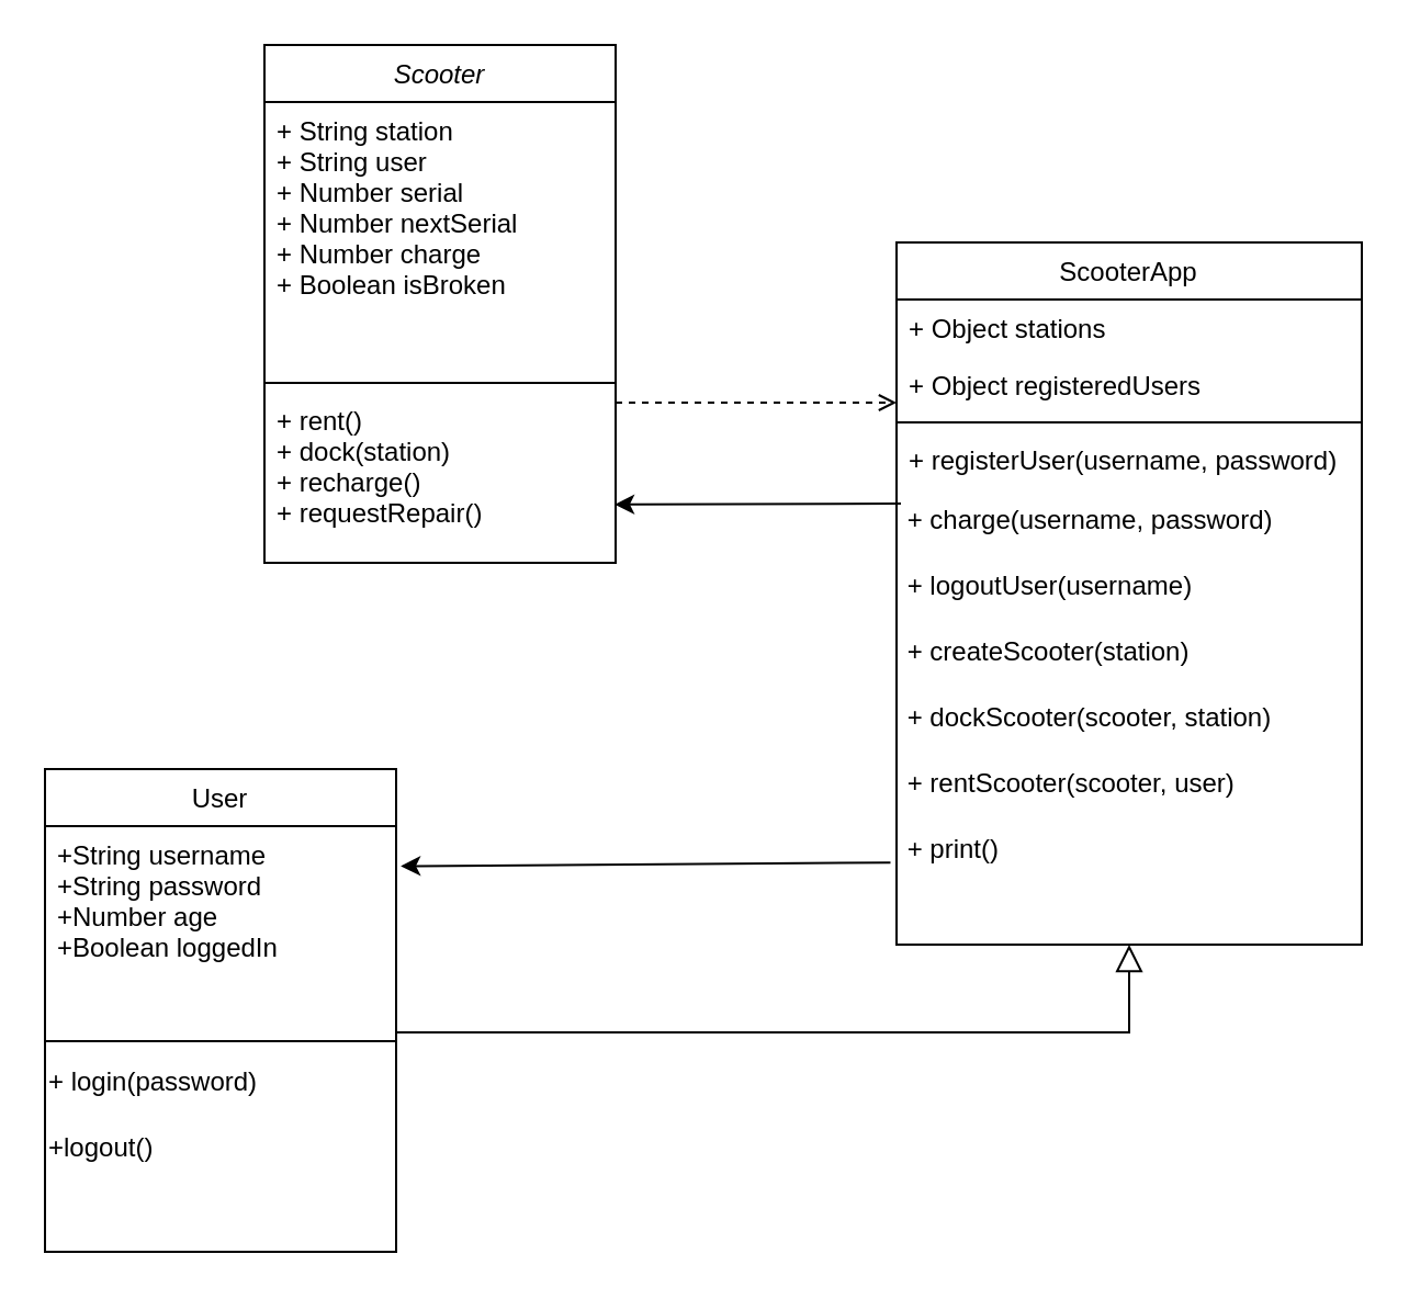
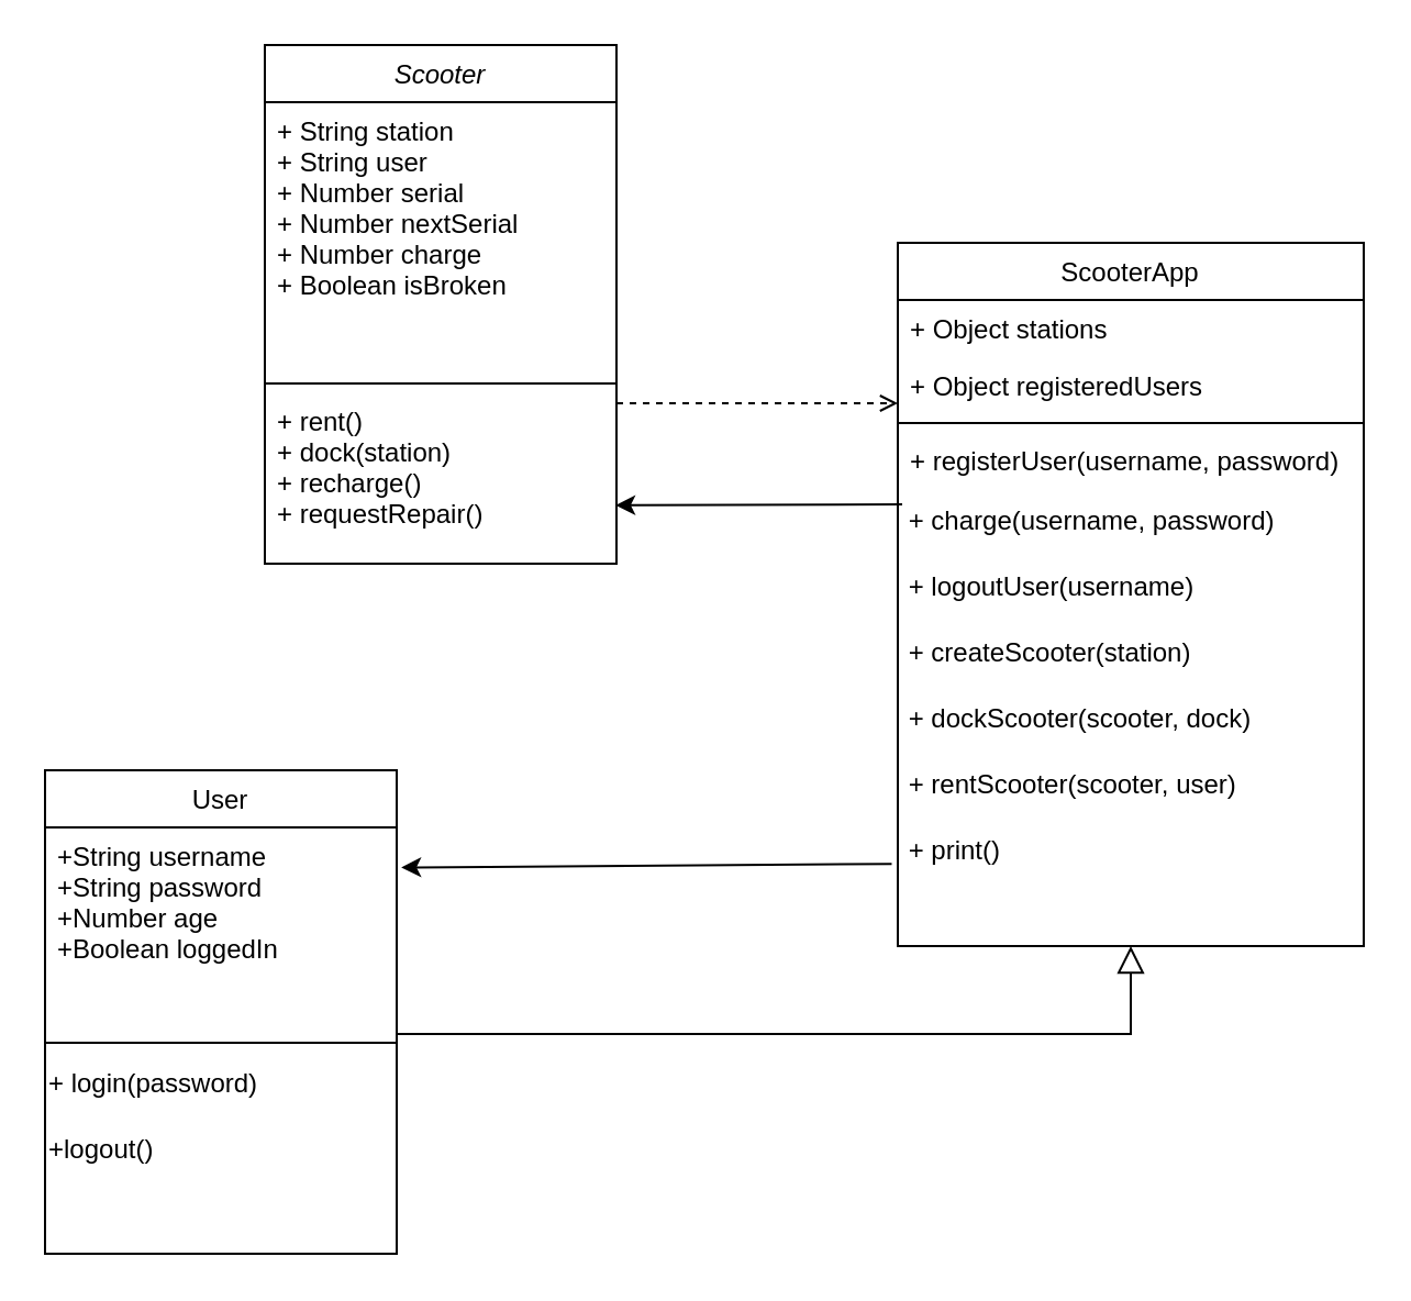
  <mxCell id="0" />
  <mxCell id="1" parent="0" />
  <mxCell id="2" value="Scooter" style="swimlane;fontStyle=2;align=center;verticalAlign=top;childLayout=stackLayout;horizontal=1;startSize=26;horizontalStack=0;resizeParent=1;resizeLast=0;collapsible=1;marginBottom=0;rounded=0;shadow=0;strokeWidth=1;" parent="1" vertex="1"><mxGeometry x="120" y="20" width="160" height="236" as="geometry"><mxRectangle x="230" y="140" width="160" height="26" as="alternateBounds" /></mxGeometry></mxCell>
  <mxCell id="3" value="+ String station&#10;+ String user&#10;+ Number serial&#10;+ Number nextSerial&#10;+ Number charge&#10;+ Boolean isBroken" style="text;align=left;verticalAlign=top;spacingLeft=4;spacingRight=4;overflow=hidden;rotatable=0;points=[[0,0.5],[1,0.5]];portConstraint=eastwest;" parent="2" vertex="1"><mxGeometry y="26" width="160" height="124" as="geometry" /></mxCell>
  <mxCell id="4" value="" style="line;html=1;strokeWidth=1;align=left;verticalAlign=middle;spacingTop=-1;spacingLeft=3;spacingRight=3;rotatable=0;labelPosition=right;points=[];portConstraint=eastwest;" parent="2" vertex="1"><mxGeometry y="150" width="160" height="8" as="geometry" /></mxCell>
  <mxCell id="5" value="+ rent()&#10;+ dock(station)&#10;+ recharge()&#10;+ requestRepair()" style="text;align=left;verticalAlign=top;spacingLeft=4;spacingRight=4;overflow=hidden;rotatable=0;points=[[0,0.5],[1,0.5]];portConstraint=eastwest;" parent="2" vertex="1"><mxGeometry y="158" width="160" height="68" as="geometry" /></mxCell>
  <mxCell id="6" value="User" style="swimlane;fontStyle=0;align=center;verticalAlign=top;childLayout=stackLayout;horizontal=1;startSize=26;horizontalStack=0;resizeParent=1;resizeLast=0;collapsible=1;marginBottom=0;rounded=0;shadow=0;strokeWidth=1;" parent="1" vertex="1"><mxGeometry x="20" y="350" width="160" height="220" as="geometry"><mxRectangle x="130" y="380" width="160" height="26" as="alternateBounds" /></mxGeometry></mxCell>
  <mxCell id="7" value="+String username&#10;+String password&#10;+Number age&#10;+Boolean loggedIn" style="text;align=left;verticalAlign=top;spacingLeft=4;spacingRight=4;overflow=hidden;rotatable=0;points=[[0,0.5],[1,0.5]];portConstraint=eastwest;" parent="6" vertex="1"><mxGeometry y="26" width="160" height="94" as="geometry" /></mxCell>
  <mxCell id="8" value="" style="line;html=1;strokeWidth=1;align=left;verticalAlign=middle;spacingTop=-1;spacingLeft=3;spacingRight=3;rotatable=0;labelPosition=right;points=[];portConstraint=eastwest;" parent="6" vertex="1"><mxGeometry y="120" width="160" height="8" as="geometry" /></mxCell>
  <mxCell id="9" value="+ login(password)&lt;br&gt;" style="text;html=1;align=left;verticalAlign=middle;resizable=0;points=[];autosize=1;strokeColor=none;fillColor=none;" vertex="1" parent="6"><mxGeometry y="128" width="160" height="30" as="geometry" /></mxCell>
  <mxCell id="10" value="+logout()" style="text;html=1;align=left;verticalAlign=middle;resizable=0;points=[];autosize=1;strokeColor=none;fillColor=none;" vertex="1" parent="6"><mxGeometry y="158" width="160" height="30" as="geometry" /></mxCell>
  <mxCell id="11" value="" style="endArrow=block;endSize=10;endFill=0;shadow=0;strokeWidth=1;rounded=0;edgeStyle=elbowEdgeStyle;elbow=vertical;entryX=0.5;entryY=1;entryDx=0;entryDy=0;" parent="1" source="6" target="12" edge="1"><mxGeometry width="160" relative="1" as="geometry"><mxPoint x="100" y="193" as="sourcePoint" /><mxPoint x="520" y="440" as="targetPoint" /><Array as="points"><mxPoint x="300" y="470" /></Array></mxGeometry></mxCell>
  <mxCell id="12" value="ScooterApp" style="swimlane;fontStyle=0;align=center;verticalAlign=top;childLayout=stackLayout;horizontal=1;startSize=26;horizontalStack=0;resizeParent=1;resizeLast=0;collapsible=1;marginBottom=0;rounded=0;shadow=0;strokeWidth=1;" parent="1" vertex="1"><mxGeometry x="408" y="110" width="212" height="320" as="geometry"><mxRectangle x="550" y="140" width="160" height="26" as="alternateBounds" /></mxGeometry></mxCell>
  <mxCell id="13" value="+ Object stations&#10;" style="text;align=left;verticalAlign=top;spacingLeft=4;spacingRight=4;overflow=hidden;rotatable=0;points=[[0,0.5],[1,0.5]];portConstraint=eastwest;" parent="12" vertex="1"><mxGeometry y="26" width="212" height="26" as="geometry" /></mxCell>
  <mxCell id="14" value="+ Object registeredUsers" style="text;align=left;verticalAlign=top;spacingLeft=4;spacingRight=4;overflow=hidden;rotatable=0;points=[[0,0.5],[1,0.5]];portConstraint=eastwest;rounded=0;shadow=0;html=0;" parent="12" vertex="1"><mxGeometry y="52" width="212" height="26" as="geometry" /></mxCell>
  <mxCell id="15" value="" style="line;html=1;strokeWidth=1;align=left;verticalAlign=middle;spacingTop=-1;spacingLeft=3;spacingRight=3;rotatable=0;labelPosition=right;points=[];portConstraint=eastwest;" parent="12" vertex="1"><mxGeometry y="78" width="212" height="8" as="geometry" /></mxCell>
  <mxCell id="16" value="+ registerUser(username, password)" style="text;align=left;verticalAlign=top;spacingLeft=4;spacingRight=4;overflow=hidden;rotatable=0;points=[[0,0.5],[1,0.5]];portConstraint=eastwest;" parent="12" vertex="1"><mxGeometry y="86" width="212" height="26" as="geometry" /></mxCell>
  <mxCell id="17" value="&amp;nbsp;+ charge(username, password)" style="text;html=1;align=left;verticalAlign=middle;resizable=0;points=[];autosize=1;strokeColor=none;fillColor=none;" vertex="1" parent="12"><mxGeometry y="112" width="212" height="30" as="geometry" /></mxCell>
  <mxCell id="18" value="&amp;nbsp;+ logoutUser(username)" style="text;html=1;align=left;verticalAlign=middle;resizable=0;points=[];autosize=1;strokeColor=none;fillColor=none;" vertex="1" parent="12"><mxGeometry y="142" width="212" height="30" as="geometry" /></mxCell>
  <mxCell id="19" value="&amp;nbsp;+ createScooter(station)" style="text;html=1;align=left;verticalAlign=middle;resizable=0;points=[];autosize=1;strokeColor=none;fillColor=none;" vertex="1" parent="12"><mxGeometry y="172" width="212" height="30" as="geometry" /></mxCell>
- <mxCell id="20" value="&amp;nbsp;+ dockScooter(scooter, station)" style="text;html=1;align=left;verticalAlign=middle;resizable=0;points=[];autosize=1;strokeColor=none;fillColor=none;" vertex="1" parent="12"><mxGeometry y="202" width="212" height="30" as="geometry" /></mxCell>
+ <mxCell id="20" value="&amp;nbsp;+ dockScooter(scooter, dock)" style="text;html=1;align=left;verticalAlign=middle;resizable=0;points=[];autosize=1;strokeColor=none;fillColor=none;" vertex="1" parent="12"><mxGeometry y="202" width="212" height="30" as="geometry" /></mxCell>
  <mxCell id="21" value="&amp;nbsp;+ rentScooter(scooter, user)" style="text;html=1;align=left;verticalAlign=middle;resizable=0;points=[];autosize=1;strokeColor=none;fillColor=none;" vertex="1" parent="12"><mxGeometry y="232" width="212" height="30" as="geometry" /></mxCell>
  <mxCell id="22" value="&amp;nbsp;+ print()" style="text;html=1;align=left;verticalAlign=middle;resizable=0;points=[];autosize=1;strokeColor=none;fillColor=none;" vertex="1" parent="12"><mxGeometry y="262" width="212" height="30" as="geometry" /></mxCell>
  <mxCell id="23" value="" style="endArrow=open;shadow=0;strokeWidth=1;rounded=0;endFill=1;edgeStyle=elbowEdgeStyle;elbow=vertical;dashed=1;" parent="1" source="2" target="12" edge="1"><mxGeometry x="0.5" y="41" relative="1" as="geometry"><mxPoint x="280" y="182" as="sourcePoint" /><mxPoint x="440" y="182" as="targetPoint" /><mxPoint x="-40" y="32" as="offset" /></mxGeometry></mxCell>
  <mxCell id="24" value="" style="resizable=0;align=right;verticalAlign=bottom;labelBackgroundColor=none;fontSize=12;" parent="23" connectable="0" vertex="1"><mxGeometry x="1" relative="1" as="geometry"><mxPoint x="-7" y="4" as="offset" /></mxGeometry></mxCell>
  <mxCell id="25" value="" style="endArrow=classic;html=1;rounded=0;exitX=-0.013;exitY=0.687;exitDx=0;exitDy=0;exitPerimeter=0;entryX=1.013;entryY=0.194;entryDx=0;entryDy=0;entryPerimeter=0;" edge="1" parent="1" source="22" target="7"><mxGeometry width="50" height="50" relative="1" as="geometry"><mxPoint x="290" y="300" as="sourcePoint" /><mxPoint x="340" y="250" as="targetPoint" /></mxGeometry></mxCell>
  <mxCell id="26" value="" style="endArrow=classic;html=1;rounded=0;entryX=0.997;entryY=0.756;entryDx=0;entryDy=0;entryPerimeter=0;" edge="1" parent="1" target="5"><mxGeometry width="50" height="50" relative="1" as="geometry"><mxPoint x="410" y="229" as="sourcePoint" /><mxPoint x="340" y="250" as="targetPoint" /></mxGeometry></mxCell>
